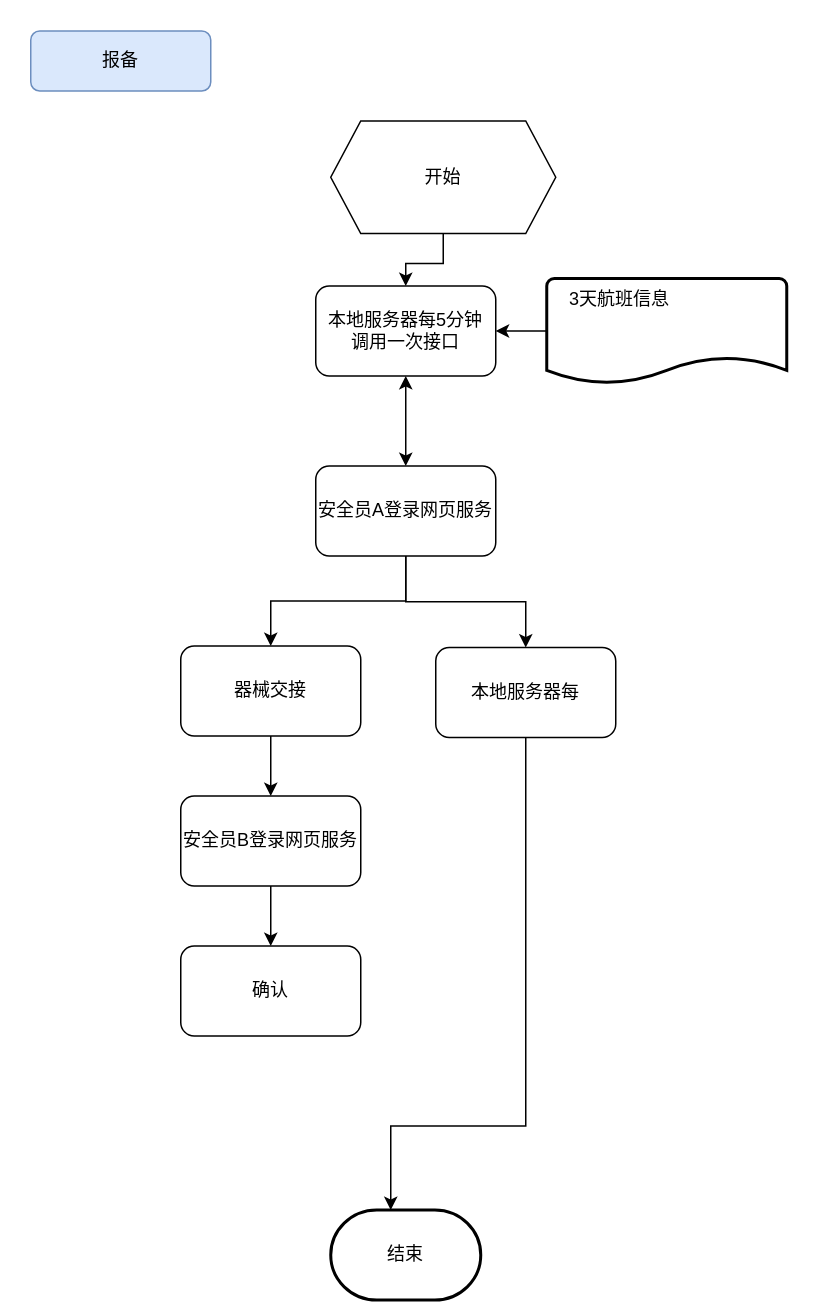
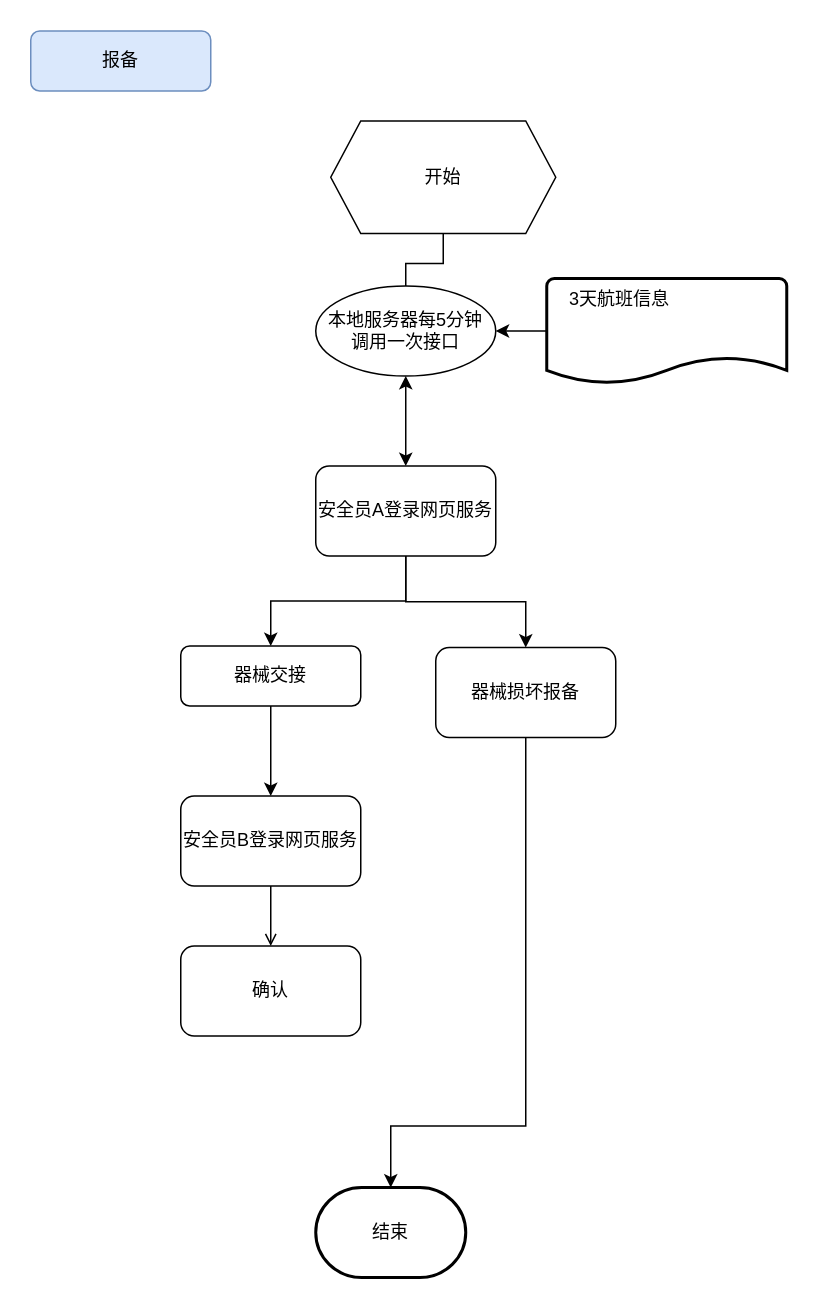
  <mxCell id="0" />
  <mxCell id="1" parent="0" />
  <mxCell id="2" value="报备" style="rounded=1;whiteSpace=wrap;html=1;fontSize=12;glass=0;strokeWidth=1;shadow=0;fillColor=#dae8fc;strokeColor=#6c8ebf;" vertex="1" parent="1"><mxGeometry x="20" y="20" width="120" height="40" as="geometry" /></mxCell>
  <mxCell id="3" style="edgeStyle=orthogonalEdgeStyle;rounded=0;orthogonalLoop=1;jettySize=auto;html=1;entryX=0.5;entryY=0;entryDx=0;entryDy=0;startArrow=classic;startFill=1;" edge="1" parent="1" source="4" target="9"><mxGeometry relative="1" as="geometry" /></mxCell>
- <mxCell id="4" value="本地服务器每5分钟&lt;br&gt;调用一次接口" style="rounded=1;whiteSpace=wrap;html=1;" vertex="1" parent="1"><mxGeometry x="210" y="190" width="120" height="60" as="geometry" /></mxCell>
- <mxCell id="5" style="edgeStyle=orthogonalEdgeStyle;rounded=0;orthogonalLoop=1;jettySize=auto;html=1;entryX=0.5;entryY=0;entryDx=0;entryDy=0;" edge="1" parent="1" source="6" target="4"><mxGeometry relative="1" as="geometry" /></mxCell>
+ <mxCell id="4" value="本地服务器每5分钟&lt;br&gt;调用一次接口" style="ellipse;whiteSpace=wrap;html=1;" vertex="1" parent="1"><mxGeometry x="210" y="190" width="120" height="60" as="geometry" /></mxCell>
+ <mxCell id="5" style="edgeStyle=orthogonalEdgeStyle;rounded=0;orthogonalLoop=1;jettySize=auto;html=1;entryX=0.5;entryY=0;entryDx=0;entryDy=0;endArrow=none;" edge="1" parent="1" source="6" target="4"><mxGeometry relative="1" as="geometry" /></mxCell>
  <mxCell id="6" value="开始" style="shape=hexagon;perimeter=hexagonPerimeter2;whiteSpace=wrap;html=1;fixedSize=1;" vertex="1" parent="1"><mxGeometry x="220" y="80" width="150" height="75" as="geometry" /></mxCell>
  <mxCell id="7" style="edgeStyle=orthogonalEdgeStyle;rounded=0;orthogonalLoop=1;jettySize=auto;html=1;" edge="1" parent="1" source="9" target="11"><mxGeometry relative="1" as="geometry" /></mxCell>
  <mxCell id="8" style="edgeStyle=orthogonalEdgeStyle;rounded=0;orthogonalLoop=1;jettySize=auto;html=1;" edge="1" parent="1" source="9" target="13"><mxGeometry relative="1" as="geometry" /></mxCell>
  <mxCell id="9" value="安全员A登录网页服务" style="rounded=1;whiteSpace=wrap;html=1;" vertex="1" parent="1"><mxGeometry x="210" y="310" width="120" height="60" as="geometry" /></mxCell>
  <mxCell id="10" style="edgeStyle=orthogonalEdgeStyle;rounded=0;orthogonalLoop=1;jettySize=auto;html=1;entryX=0.5;entryY=0;entryDx=0;entryDy=0;" edge="1" parent="1" source="11" target="17"><mxGeometry relative="1" as="geometry" /></mxCell>
- <mxCell id="11" value="器械交接" style="rounded=1;whiteSpace=wrap;html=1;" vertex="1" parent="1"><mxGeometry x="120" y="430" width="120" height="60" as="geometry" /></mxCell>
+ <mxCell id="11" value="器械交接" style="rounded=1;whiteSpace=wrap;html=1;" vertex="1" parent="1"><mxGeometry x="120" y="430" width="120" height="40" as="geometry" /></mxCell>
  <mxCell id="12" style="edgeStyle=orthogonalEdgeStyle;rounded=0;orthogonalLoop=1;jettySize=auto;html=1;" edge="1" parent="1" source="13" target="19"><mxGeometry relative="1" as="geometry"><Array as="points"><mxPoint x="350" y="750" /><mxPoint x="260" y="750" /></Array></mxGeometry></mxCell>
- <mxCell id="13" value="本地服务器每" style="rounded=1;whiteSpace=wrap;html=1;" vertex="1" parent="1"><mxGeometry x="290" y="431" width="120" height="60" as="geometry" /></mxCell>
+ <mxCell id="13" value="器械损坏报备" style="rounded=1;whiteSpace=wrap;html=1;" vertex="1" parent="1"><mxGeometry x="290" y="431" width="120" height="60" as="geometry" /></mxCell>
  <mxCell id="14" style="edgeStyle=orthogonalEdgeStyle;rounded=0;orthogonalLoop=1;jettySize=auto;html=1;" edge="1" parent="1" source="15" target="4"><mxGeometry relative="1" as="geometry" /></mxCell>
  <mxCell id="15" value="    3天航班信息&#10;&#10;&#10;" style="strokeWidth=2;shape=mxgraph.flowchart.document2;size=0.25;align=left;whiteSpace=wrap;labelBackgroundColor=none;labelBorderColor=none;verticalAlign=top;" vertex="1" parent="1"><mxGeometry x="364" y="185" width="160" height="70" as="geometry" /></mxCell>
- <mxCell id="16" style="edgeStyle=orthogonalEdgeStyle;rounded=0;orthogonalLoop=1;jettySize=auto;html=1;" edge="1" parent="1" source="17" target="18"><mxGeometry relative="1" as="geometry" /></mxCell>
+ <mxCell id="16" style="edgeStyle=orthogonalEdgeStyle;rounded=0;orthogonalLoop=1;jettySize=auto;html=1;endArrow=open;" edge="1" parent="1" source="17" target="18"><mxGeometry relative="1" as="geometry" /></mxCell>
  <mxCell id="17" value="安全员B登录网页服务" style="rounded=1;whiteSpace=wrap;html=1;" vertex="1" parent="1"><mxGeometry x="120" y="530" width="120" height="60" as="geometry" /></mxCell>
  <mxCell id="18" value="确认" style="rounded=1;whiteSpace=wrap;html=1;" vertex="1" parent="1"><mxGeometry x="120" y="630" width="120" height="60" as="geometry" /></mxCell>
- <mxCell id="19" value="结束" style="strokeWidth=2;html=1;shape=mxgraph.flowchart.terminator;whiteSpace=wrap;" vertex="1" parent="1"><mxGeometry x="220" y="806" width="100" height="60" as="geometry" /></mxCell>
+ <mxCell id="19" value="结束" style="strokeWidth=2;html=1;shape=mxgraph.flowchart.terminator;whiteSpace=wrap;" vertex="1" parent="1"><mxGeometry x="210" y="791" width="100" height="60" as="geometry" /></mxCell>
